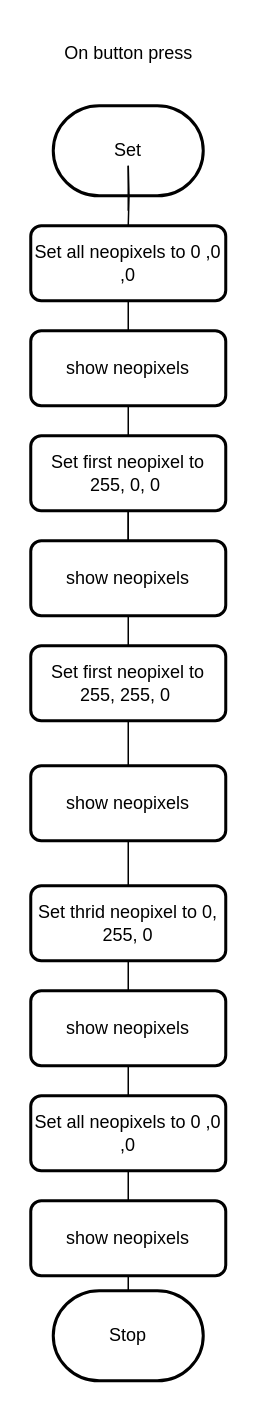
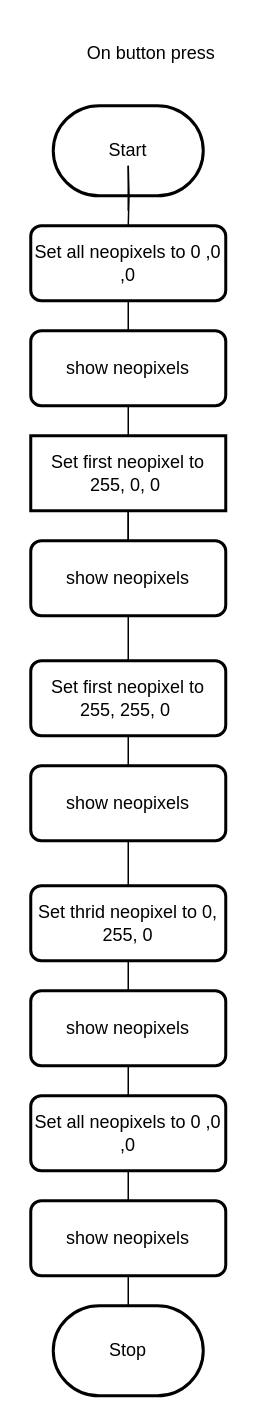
  <mxCell id="0" />
  <mxCell id="1" parent="0" />
- <mxCell id="2" value="Set" style="strokeWidth=2;html=1;shape=mxgraph.flowchart.terminator;whiteSpace=wrap;" parent="1" vertex="1"><mxGeometry x="35" y="70" width="100" height="60" as="geometry" /></mxCell>
- <mxCell id="3" value="Stop" style="strokeWidth=2;html=1;shape=mxgraph.flowchart.terminator;whiteSpace=wrap;" parent="1" vertex="1"><mxGeometry x="35" y="860" width="100" height="60" as="geometry" /></mxCell>
+ <mxCell id="2" value="Start" style="strokeWidth=2;html=1;shape=mxgraph.flowchart.terminator;whiteSpace=wrap;" parent="1" vertex="1"><mxGeometry x="35" y="70" width="100" height="60" as="geometry" /></mxCell>
+ <mxCell id="3" value="Stop" style="strokeWidth=2;html=1;shape=mxgraph.flowchart.terminator;whiteSpace=wrap;" parent="1" vertex="1"><mxGeometry x="35" y="870" width="100" height="60" as="geometry" /></mxCell>
  <mxCell id="4" value="" style="edgeStyle=orthogonalEdgeStyle;html=1;rounded=0;endArrow=none;startArrow=none;" edge="1" parent="1" target="5"><mxGeometry relative="1" as="geometry"><mxPoint x="85" y="110" as="sourcePoint" /><mxPoint x="86" y="760" as="targetPoint" /></mxGeometry></mxCell>
  <mxCell id="5" value="Set all neopixels to 0 ,0 ,0" style="rounded=1;whiteSpace=wrap;html=1;absoluteArcSize=1;arcSize=14;strokeWidth=2;" vertex="1" parent="1"><mxGeometry x="20" width="130" height="50" as="geometry" y="150" /></mxCell>
  <mxCell id="6" value="" style="edgeStyle=orthogonalEdgeStyle;html=1;rounded=0;startArrow=none;endArrow=none;" edge="1" parent="1" source="10"><mxGeometry relative="1" as="geometry"><mxPoint x="85" y="450" as="sourcePoint" /><mxPoint x="85" y="370" as="targetPoint" /></mxGeometry></mxCell>
  <mxCell id="7" value="" style="edgeStyle=orthogonalEdgeStyle;html=1;rounded=0;startArrow=none;endArrow=none;exitX=0.5;exitY=1;exitDx=0;exitDy=0;" edge="1" parent="1" source="16"><mxGeometry relative="1" as="geometry"><mxPoint x="85" y="470" as="sourcePoint" /><mxPoint x="85" y="630" as="targetPoint" /></mxGeometry></mxCell>
  <mxCell id="8" value="" style="edgeStyle=orthogonalEdgeStyle;html=1;rounded=0;endArrow=none;" edge="1" parent="1" source="2"><mxGeometry relative="1" as="geometry"><mxPoint x="85" y="80" as="sourcePoint" /><mxPoint x="85" y="110" as="targetPoint" /></mxGeometry></mxCell>
  <mxCell id="9" value="" style="edgeStyle=orthogonalEdgeStyle;html=1;rounded=0;startArrow=none;endArrow=none;" edge="1" parent="1" source="5" target="10"><mxGeometry relative="1" as="geometry"><mxPoint x="85" y="180" as="sourcePoint" /><mxPoint x="85" y="370" as="targetPoint" /></mxGeometry></mxCell>
- <mxCell id="10" value="Set first neopixel to 255, 0, 0&amp;nbsp;" style="rounded=1;whiteSpace=wrap;html=1;absoluteArcSize=1;arcSize=14;strokeWidth=2;" vertex="1" parent="1"><mxGeometry x="20" y="290" width="130" height="50" as="geometry" /></mxCell>
+ <mxCell id="10" value="Set first neopixel to 255, 0, 0&amp;nbsp;" style="whiteSpace=wrap;html=1;absoluteArcSize=1;arcSize=14;strokeWidth=2;rounded=0;" vertex="1" parent="1"><mxGeometry x="20" y="290" width="130" height="50" as="geometry" /></mxCell>
  <mxCell id="11" value="show neopixels" style="rounded=1;whiteSpace=wrap;html=1;absoluteArcSize=1;arcSize=14;strokeWidth=2;" vertex="1" parent="1"><mxGeometry x="20" y="220" width="130" height="50" as="geometry" /></mxCell>
- <mxCell id="12" value="On button press" style="text;html=1;align=center;verticalAlign=middle;resizable=0;points=[];autosize=1;strokeColor=none;fillColor=none;" vertex="1" parent="1"><mxGeometry x="30" y="20" width="110" height="30" as="geometry" /></mxCell>
+ <mxCell id="12" value="On button press" style="text;html=1;align=center;verticalAlign=middle;resizable=0;points=[];autosize=1;strokeColor=none;fillColor=none;" vertex="1" parent="1"><mxGeometry x="45" y="20" width="110" height="30" as="geometry" /></mxCell>
  <mxCell id="13" value="" style="edgeStyle=orthogonalEdgeStyle;html=1;rounded=0;startArrow=none;endArrow=none;exitX=0.5;exitY=1;exitDx=0;exitDy=0;" edge="1" parent="1" source="10" target="14"><mxGeometry relative="1" as="geometry"><mxPoint x="85" y="340" as="sourcePoint" /><mxPoint x="85" y="630" as="targetPoint" /></mxGeometry></mxCell>
  <mxCell id="14" value="show neopixels" style="rounded=1;whiteSpace=wrap;html=1;absoluteArcSize=1;arcSize=14;strokeWidth=2;" vertex="1" parent="1"><mxGeometry x="20" y="360" width="130" height="50" as="geometry" /></mxCell>
  <mxCell id="15" value="" style="edgeStyle=orthogonalEdgeStyle;html=1;rounded=0;startArrow=none;endArrow=none;exitX=0.5;exitY=1;exitDx=0;exitDy=0;" edge="1" parent="1" source="14" target="16"><mxGeometry relative="1" as="geometry"><mxPoint x="85" y="410" as="sourcePoint" /><mxPoint x="85" y="630" as="targetPoint" /></mxGeometry></mxCell>
  <mxCell id="16" value="show neopixels" style="rounded=1;whiteSpace=wrap;html=1;absoluteArcSize=1;arcSize=14;strokeWidth=2;" vertex="1" parent="1"><mxGeometry x="20" y="510" width="130" height="50" as="geometry" /></mxCell>
- <mxCell id="17" value="Set first neopixel to 255, 255, 0&amp;nbsp;" style="rounded=1;whiteSpace=wrap;html=1;absoluteArcSize=1;arcSize=14;strokeWidth=2;" vertex="1" parent="1"><mxGeometry x="20" y="430" width="130" height="50" as="geometry" /></mxCell>
+ <mxCell id="17" value="Set first neopixel to 255, 255, 0&amp;nbsp;" style="rounded=1;whiteSpace=wrap;html=1;absoluteArcSize=1;arcSize=14;strokeWidth=2;" vertex="1" parent="1"><mxGeometry x="20" y="440" width="130" height="50" as="geometry" /></mxCell>
  <mxCell id="18" style="edgeStyle=none;html=1;exitX=0.5;exitY=1;exitDx=0;exitDy=0;entryX=0.5;entryY=0;entryDx=0;entryDy=0;endArrow=none;endFill=0;" edge="1" parent="1" source="19" target="21"><mxGeometry relative="1" as="geometry" /></mxCell>
  <mxCell id="19" value="Set thrid neopixel to 0, 255, 0" style="rounded=1;whiteSpace=wrap;html=1;absoluteArcSize=1;arcSize=14;strokeWidth=2;" vertex="1" parent="1"><mxGeometry x="20" y="590" width="130" height="50" as="geometry" /></mxCell>
  <mxCell id="20" style="edgeStyle=none;html=1;exitX=0.5;exitY=1;exitDx=0;exitDy=0;entryX=0.5;entryY=0;entryDx=0;entryDy=0;entryPerimeter=0;endArrow=none;endFill=0;" edge="1" parent="1" source="21" target="3"><mxGeometry relative="1" as="geometry" /></mxCell>
  <mxCell id="21" value="show neopixels" style="rounded=1;whiteSpace=wrap;html=1;absoluteArcSize=1;arcSize=14;strokeWidth=2;" vertex="1" parent="1"><mxGeometry x="20" y="660" width="130" height="50" as="geometry" /></mxCell>
  <mxCell id="22" value="Set all neopixels to 0 ,0 ,0" style="rounded=1;whiteSpace=wrap;html=1;absoluteArcSize=1;arcSize=14;strokeWidth=2;" vertex="1" parent="1"><mxGeometry x="20" y="730" width="130" height="50" as="geometry" /></mxCell>
  <mxCell id="23" value="show neopixels" style="rounded=1;whiteSpace=wrap;html=1;absoluteArcSize=1;arcSize=14;strokeWidth=2;" vertex="1" parent="1"><mxGeometry x="20" y="800" width="130" height="50" as="geometry" /></mxCell>
